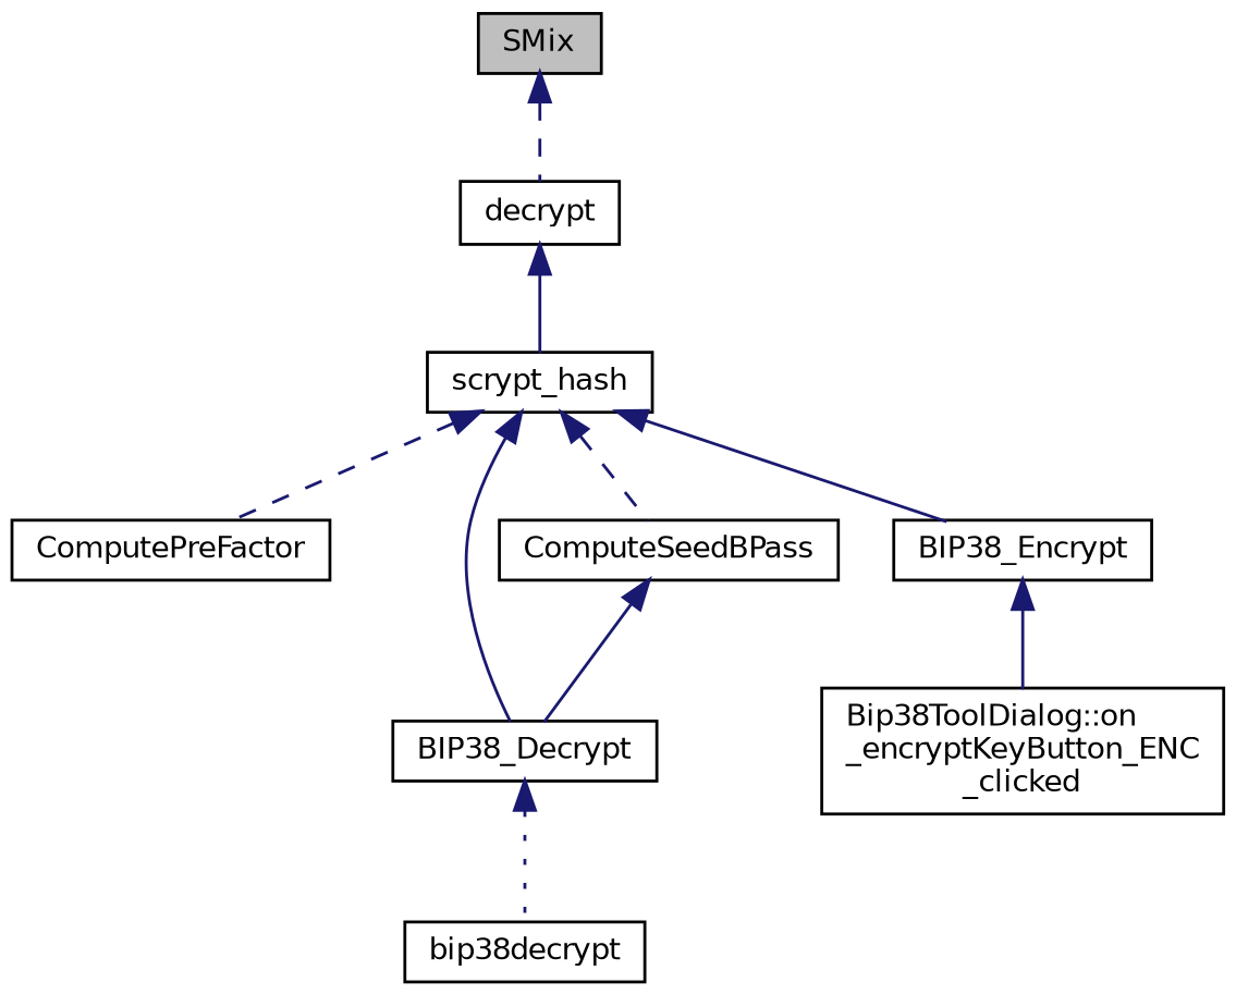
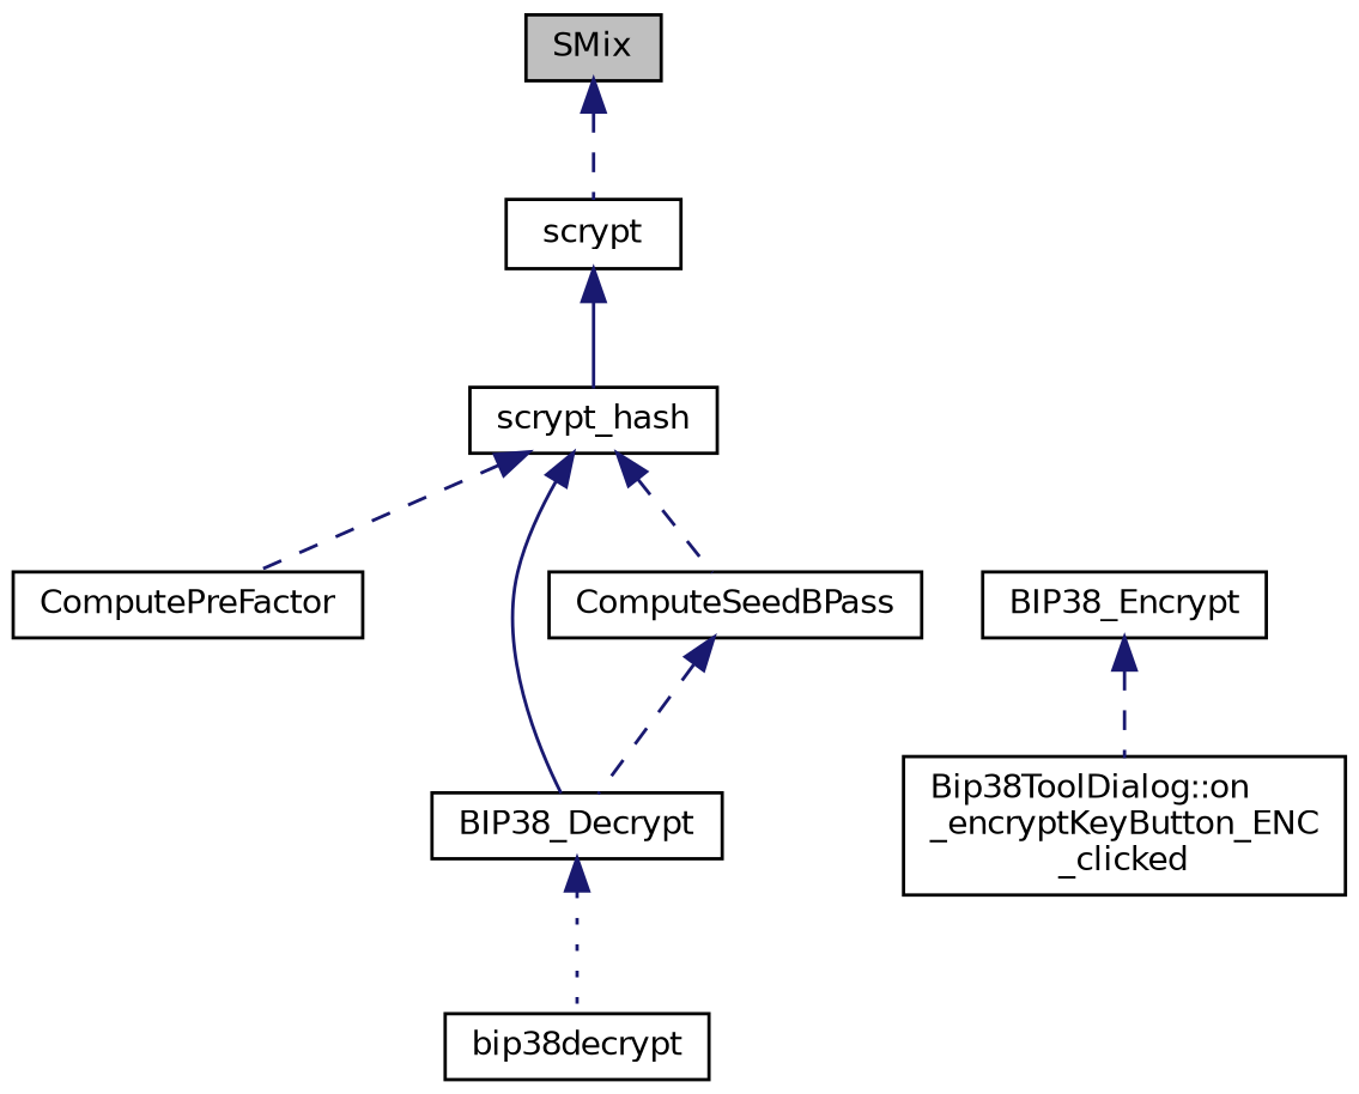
  digraph {
    rankdir=TB
    node [color=black fillcolor=white fontname=Helvetica fontsize=10 shape=record style=filled]
    edge [color=midnightblue dir=back fontname=Helvetica fontsize=10 labelfontname=Helvetica labelfontsize=10 style=dashed]
    n1 [fillcolor=grey75 fontcolor=black height=0.2 label=SMix width=0.4]
-   n2 [height=0.2 label=decrypt width=0.4]
+   n2 [height=0.2 label=scrypt width=0.4]
    n3 [height=0.2 label=scrypt_hash width=0.4]
    n4 [height=0.2 label=ComputePreFactor width=0.4]
    n5 [height=0.2 label=BIP38_Decrypt width=0.4]
    n6 [height=0.2 label=ComputeSeedBPass width=0.4]
    n7 [height=0.2 label=BIP38_Encrypt width=0.4]
    n8 [height=0.2 label=bip38decrypt width=0.4]
    n9 [height=0.2 label="Bip38ToolDialog::on\l_encryptKeyButton_ENC\l_clicked" width=0.4]
    n1 -> n2
    n2 -> n3 [style=solid]
    n3 -> n4
    n3 -> n5 [style=solid]
    n3 -> n6
-   n3 -> n7 [style=solid]
    n5 -> n8 [style=dotted]
-   n6 -> n5 [style=solid]
-   n7 -> n9 [style=solid]
+   n6 -> n5
+   n7 -> n9
  }
